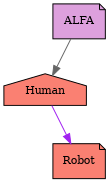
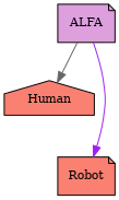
  digraph {
    rankdir=TB
    node [fillcolor=salmon fontsize=11 shape=note style=filled]
    ALFA [fillcolor=plum]
    Human [shape=house]
    Robot
    ALFA -> Human [color=gray40]
-   Human -> Robot [color=purple]
+   ALFA -> Robot [color=purple]
  }
